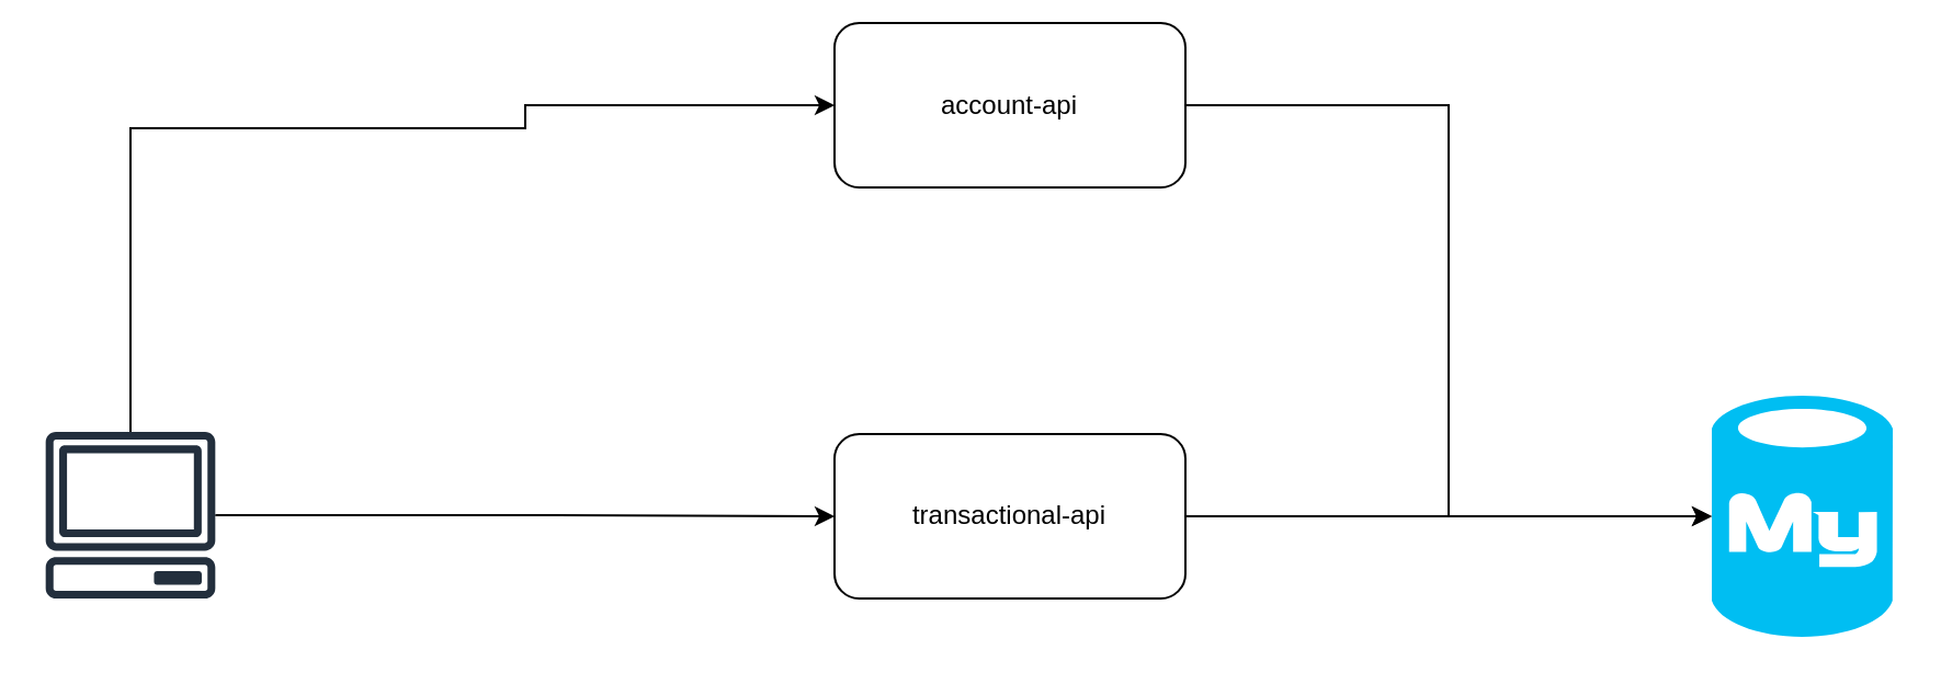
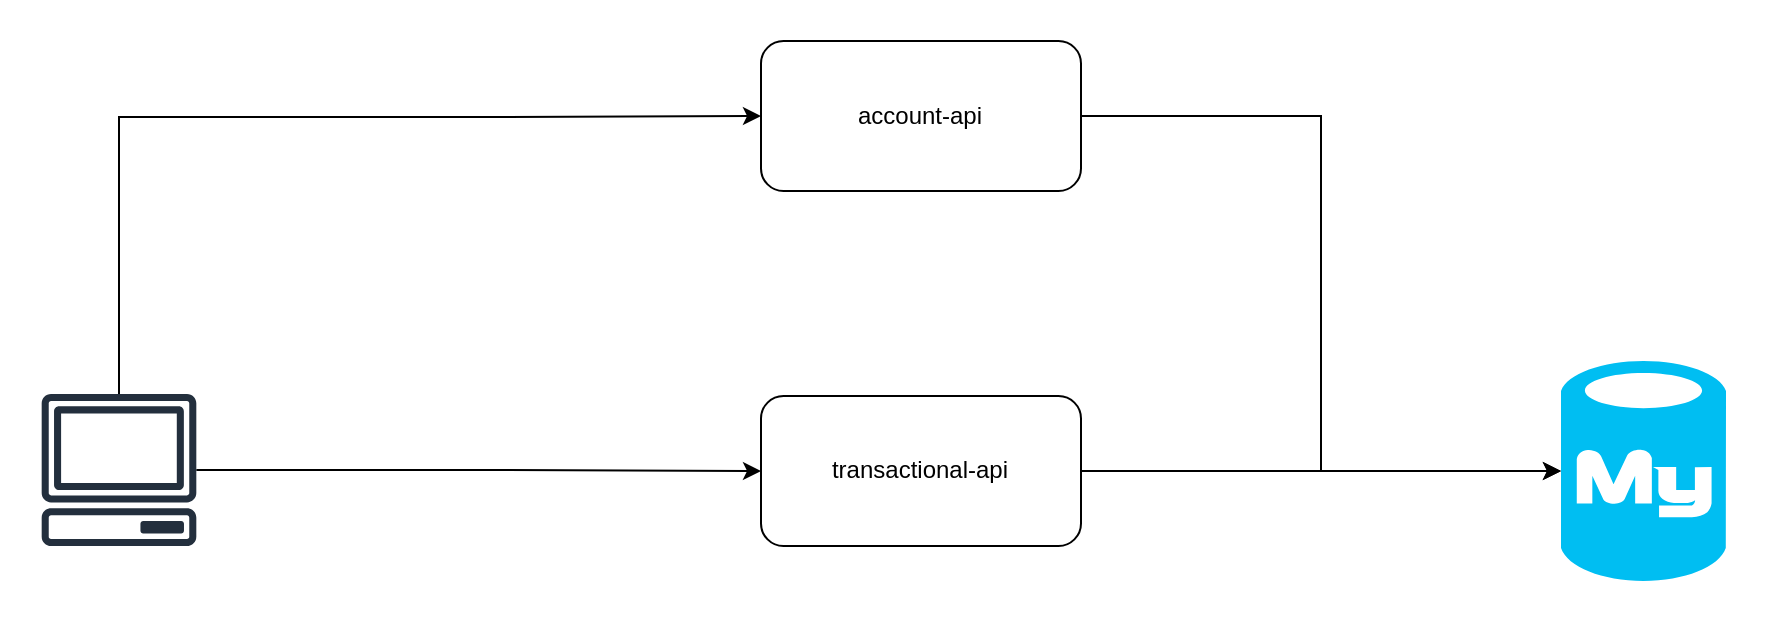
  <mxCell id="0" />
  <mxCell id="1" parent="0" />
  <mxCell id="2" value="" style="verticalLabelPosition=bottom;html=1;verticalAlign=top;align=center;strokeColor=none;fillColor=#00BEF2;shape=mxgraph.azure.mysql_database;" parent="1" vertex="1"><mxGeometry x="780" y="180" width="82.5" height="110" as="geometry" /></mxCell>
  <mxCell id="3" value="transactional-api" style="rounded=1;whiteSpace=wrap;html=1;" parent="1" vertex="1"><mxGeometry x="380" y="197.5" width="160" height="75" as="geometry" /></mxCell>
  <mxCell id="4" style="edgeStyle=orthogonalEdgeStyle;rounded=0;orthogonalLoop=1;jettySize=auto;html=1;entryX=0;entryY=0.5;entryDx=0;entryDy=0;entryPerimeter=0;" parent="1" source="3" target="2" edge="1"><mxGeometry relative="1" as="geometry" /></mxCell>
  <mxCell id="5" style="edgeStyle=orthogonalEdgeStyle;rounded=0;orthogonalLoop=1;jettySize=auto;html=1;entryX=0;entryY=0.5;entryDx=0;entryDy=0;" parent="1" source="7" target="3" edge="1"><mxGeometry relative="1" as="geometry" /></mxCell>
  <mxCell id="6" style="edgeStyle=orthogonalEdgeStyle;rounded=0;orthogonalLoop=1;jettySize=auto;html=1;entryX=0;entryY=0.5;entryDx=0;entryDy=0;" edge="1" parent="1" source="7" target="8"><mxGeometry relative="1" as="geometry"><Array as="points"><mxPoint x="59" y="58" /><mxPoint x="239" y="58" /></Array></mxGeometry></mxCell>
  <mxCell id="7" value="" style="sketch=0;outlineConnect=0;fontColor=#232F3E;gradientColor=none;fillColor=#232F3D;strokeColor=none;dashed=0;verticalLabelPosition=bottom;verticalAlign=top;align=center;html=1;fontSize=12;fontStyle=0;aspect=fixed;pointerEvents=1;shape=mxgraph.aws4.client;" parent="1" vertex="1"><mxGeometry x="20" y="196.5" width="78" height="76" as="geometry" /></mxCell>
- <mxCell id="8" value="account-api" style="rounded=1;whiteSpace=wrap;html=1;" vertex="1" parent="1"><mxGeometry x="380" y="10" width="160" height="75" as="geometry" /></mxCell>
+ <mxCell id="8" value="account-api" style="rounded=1;whiteSpace=wrap;html=1;" vertex="1" parent="1"><mxGeometry x="380" y="20" width="160" height="75" as="geometry" /></mxCell>
  <mxCell id="9" style="edgeStyle=orthogonalEdgeStyle;rounded=0;orthogonalLoop=1;jettySize=auto;html=1;entryX=0;entryY=0.5;entryDx=0;entryDy=0;entryPerimeter=0;" edge="1" parent="1" source="8" target="2"><mxGeometry relative="1" as="geometry" /></mxCell>
